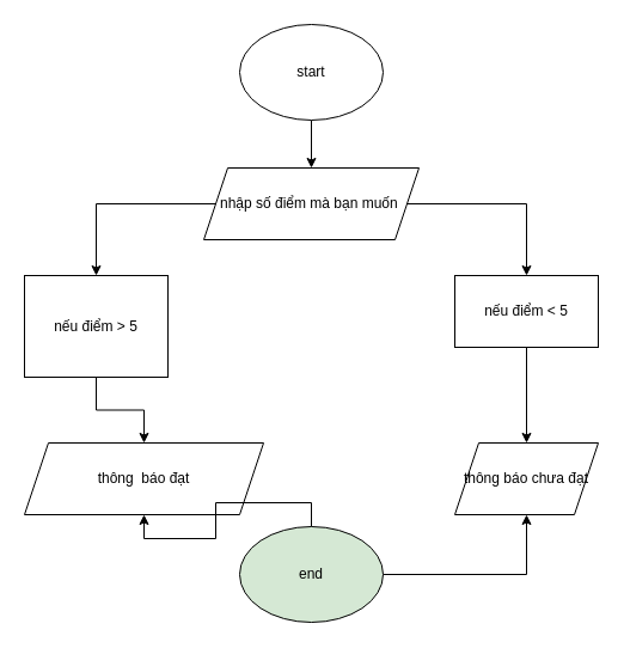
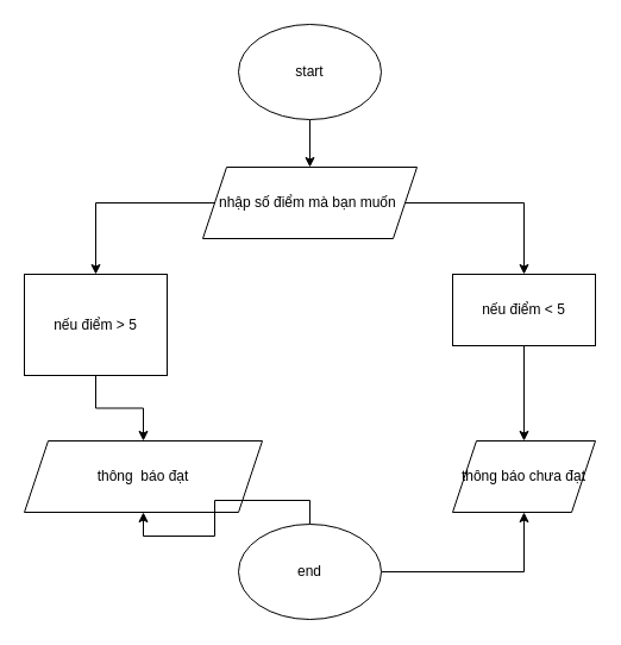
  <mxCell id="0" />
  <mxCell id="1" parent="0" />
  <mxCell id="2" value="" style="edgeStyle=orthogonalEdgeStyle;rounded=0;orthogonalLoop=1;jettySize=auto;html=1;" edge="1" parent="1" source="3" target="6"><mxGeometry relative="1" as="geometry" /></mxCell>
  <mxCell id="3" value="start" style="ellipse;whiteSpace=wrap;html=1;" vertex="1" parent="1"><mxGeometry x="200" y="20" width="120" height="80" as="geometry" /></mxCell>
  <mxCell id="4" value="" style="edgeStyle=orthogonalEdgeStyle;rounded=0;orthogonalLoop=1;jettySize=auto;html=1;" edge="1" parent="1" source="6" target="8"><mxGeometry relative="1" as="geometry" /></mxCell>
  <mxCell id="5" value="" style="edgeStyle=orthogonalEdgeStyle;rounded=0;orthogonalLoop=1;jettySize=auto;html=1;" edge="1" parent="1" source="6" target="10"><mxGeometry relative="1" as="geometry" /></mxCell>
  <mxCell id="6" value="nhập số điểm mà bạn muốn&amp;nbsp;" style="shape=parallelogram;perimeter=parallelogramPerimeter;whiteSpace=wrap;html=1;fixedSize=1;" vertex="1" parent="1"><mxGeometry x="170" y="140" width="180" height="60" as="geometry" /></mxCell>
  <mxCell id="7" value="" style="edgeStyle=orthogonalEdgeStyle;rounded=0;orthogonalLoop=1;jettySize=auto;html=1;" edge="1" parent="1" source="8" target="12"><mxGeometry relative="1" as="geometry" /></mxCell>
  <mxCell id="8" value="nếu điểm &amp;lt; 5" style="whiteSpace=wrap;html=1;" vertex="1" parent="1"><mxGeometry x="380" y="230" width="120" height="60" as="geometry" /></mxCell>
  <mxCell id="9" value="" style="edgeStyle=orthogonalEdgeStyle;rounded=0;orthogonalLoop=1;jettySize=auto;html=1;" edge="1" parent="1" source="10" target="11"><mxGeometry relative="1" as="geometry" /></mxCell>
  <mxCell id="10" value="nếu điểm &amp;gt; 5" style="whiteSpace=wrap;html=1;" vertex="1" parent="1"><mxGeometry x="20" y="230" width="120" height="85" as="geometry" /></mxCell>
  <mxCell id="11" value="thông&amp;nbsp; báo đạt" style="shape=parallelogram;perimeter=parallelogramPerimeter;whiteSpace=wrap;html=1;fixedSize=1;" vertex="1" parent="1"><mxGeometry x="20" y="370" width="200" height="60" as="geometry" /></mxCell>
  <mxCell id="12" value="thông báo chưa đạt" style="shape=parallelogram;perimeter=parallelogramPerimeter;whiteSpace=wrap;html=1;fixedSize=1;" vertex="1" parent="1"><mxGeometry x="380" y="370" width="120" height="60" as="geometry" /></mxCell>
  <mxCell id="13" value="" style="edgeStyle=orthogonalEdgeStyle;rounded=0;orthogonalLoop=1;jettySize=auto;html=1;" edge="1" parent="1" source="15" target="11"><mxGeometry relative="1" as="geometry" /></mxCell>
  <mxCell id="14" value="" style="edgeStyle=orthogonalEdgeStyle;rounded=0;orthogonalLoop=1;jettySize=auto;html=1;" edge="1" parent="1" source="15" target="12"><mxGeometry relative="1" as="geometry" /></mxCell>
- <mxCell id="15" value="end" style="ellipse;whiteSpace=wrap;html=1;fillColor=#d5e8d4;" vertex="1" parent="1"><mxGeometry x="200" y="440" width="120" height="80" as="geometry" /></mxCell>
+ <mxCell id="15" value="end" style="ellipse;whiteSpace=wrap;html=1;" vertex="1" parent="1"><mxGeometry x="200" y="440" width="120" height="80" as="geometry" /></mxCell>
